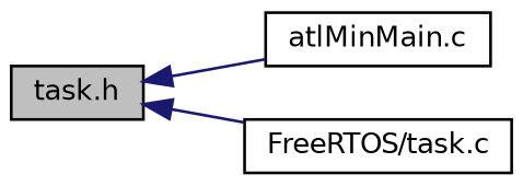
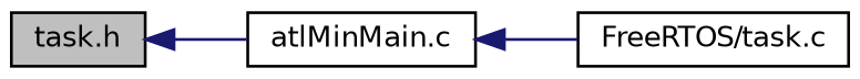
  digraph {
    rankdir=LR
    node [color=black fillcolor=white fontname=Helvetica fontsize=10 shape=record style=filled]
    edge [color=midnightblue dir=back fontname=Helvetica fontsize=10 labelfontname=Helvetica labelfontsize=10 style=solid]
    n1 [fillcolor=grey75 fontcolor=black height=0.2 label="task.h" width=0.4]
    n2 [height=0.2 label="atlMinMain.c" width=0.4]
    n3 [height=0.2 label="FreeRTOS/task.c" width=0.4]
    n1 -> n2
-   n1 -> n3
+   n2 -> n3
  }
